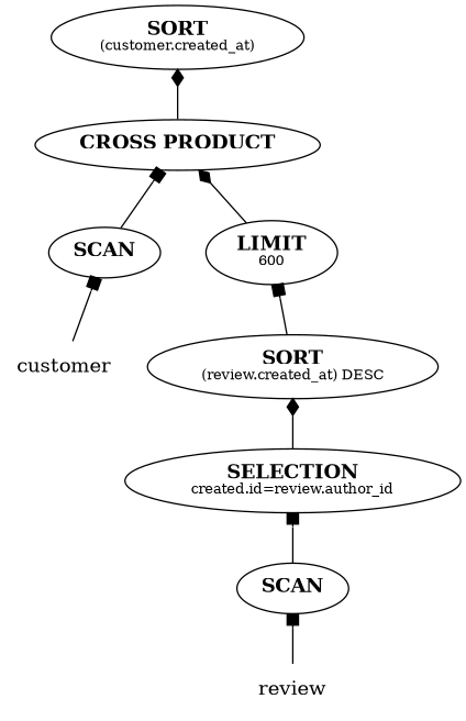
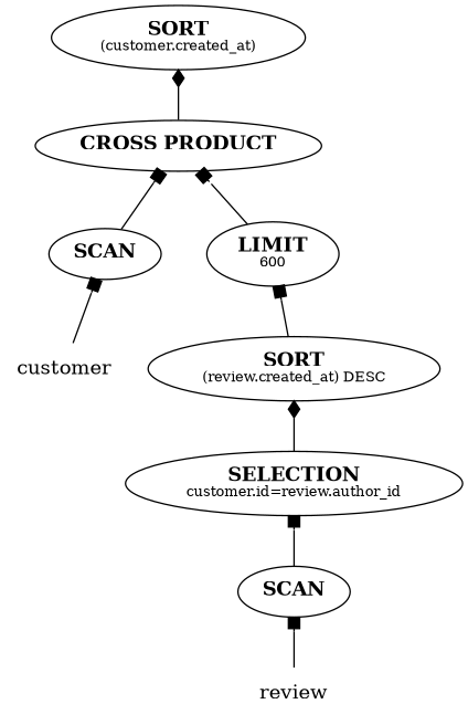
  digraph {
    rankdir=BT
    edge [arrowhead=box]
    n1 [label=<<B>SORT</B><br /><font point-size="10">(customer.created_at)</font>>]
    n2 [label=<<B>CROSS PRODUCT</B>>]
    n3 [label=<<B>SCAN</B>>]
    n4 [color=blue label=customer shape=none]
    n5 [label=<<B>LIMIT</B><br /><font point-size="10">600</font>>]
    n6 [label=<<B>SORT</B><br /><font point-size="10">(review.created_at) DESC</font>>]
-   n7 [label=<<B>SELECTION</B><br /><font point-size="10">created.id=review.author_id</font>>]
+   n7 [label=<<B>SELECTION</B><br /><font point-size="10">customer.id=review.author_id</font>>]
    n8 [label=<<B>SCAN</B>>]
    n9 [color=darkgreen label=review shape=none]
    n2 -> n1 [arrowhead=diamond]
    n3 -> n2
    n4 -> n3
-   n5 -> n2 [arrowhead=diamond]
+   n5 -> n2
    n6 -> n5
    n7 -> n6 [arrowhead=diamond]
    n8 -> n7
    n9 -> n8
  }
